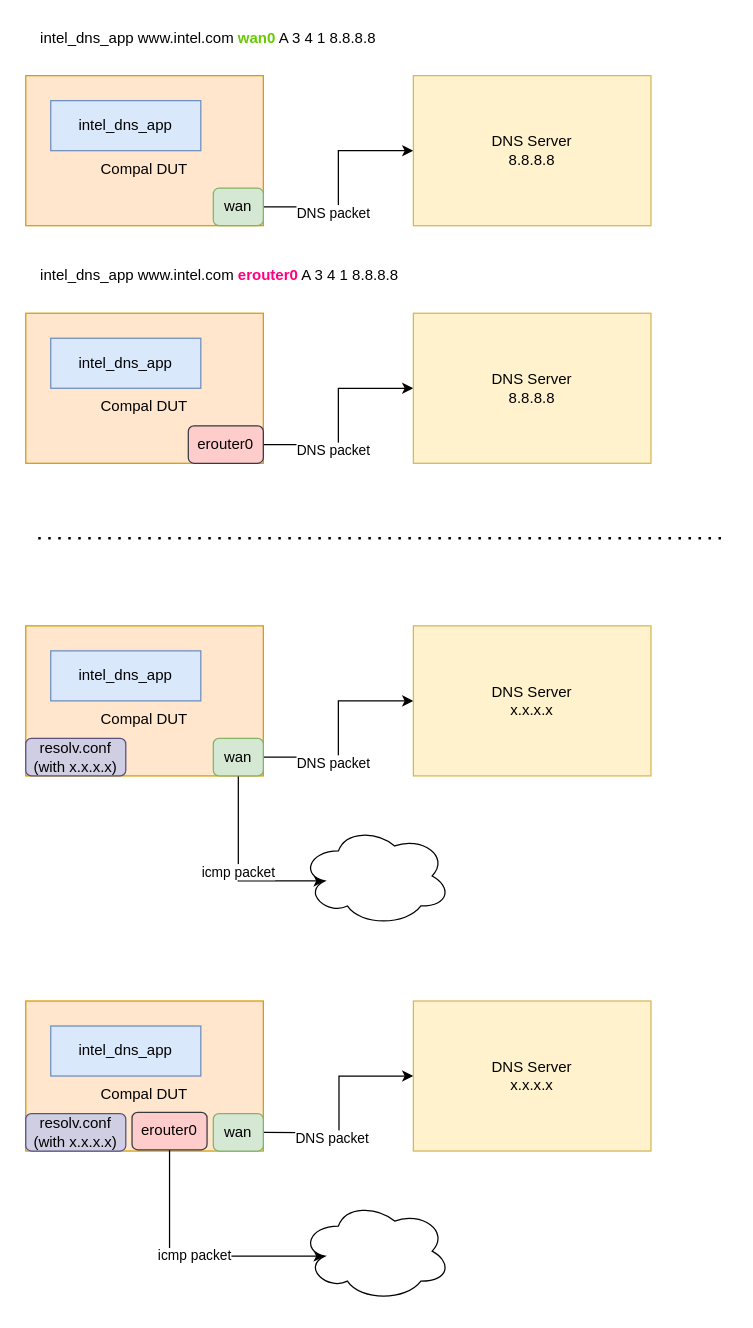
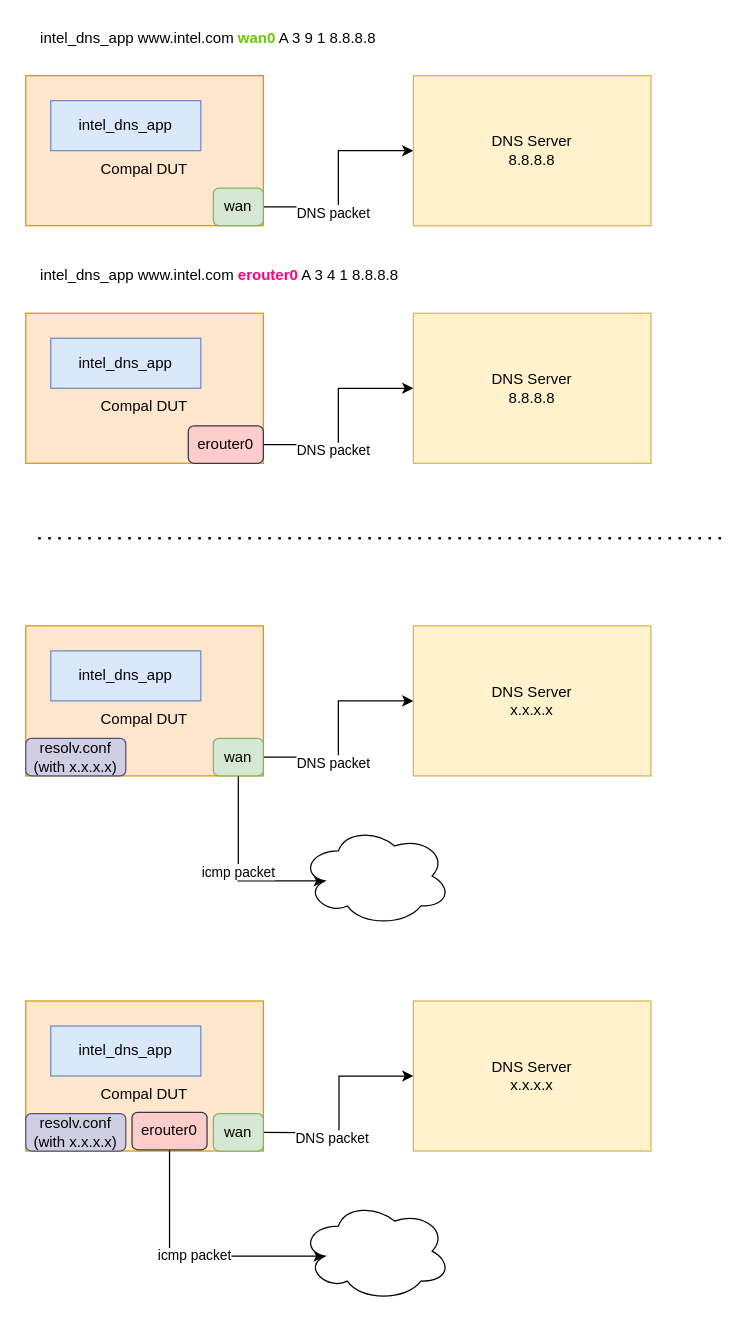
  <mxCell id="0" />
  <mxCell id="1" parent="0" />
  <mxCell id="2" value="&lt;br&gt;&lt;br&gt;Compal DUT" style="rounded=0;whiteSpace=wrap;html=1;fillColor=#ffe6cc;strokeColor=#d79b00;" vertex="1" parent="1"><mxGeometry x="20" y="60" width="190" height="120" as="geometry" /></mxCell>
  <mxCell id="3" value="intel_dns_app" style="rounded=0;whiteSpace=wrap;html=1;fillColor=#dae8fc;strokeColor=#6c8ebf;" vertex="1" parent="1"><mxGeometry x="40" y="80" width="120" height="40" as="geometry" /></mxCell>
  <mxCell id="4" style="edgeStyle=orthogonalEdgeStyle;rounded=0;orthogonalLoop=1;jettySize=auto;html=1;exitX=1;exitY=0.5;exitDx=0;exitDy=0;entryX=0;entryY=0.5;entryDx=0;entryDy=0;" edge="1" parent="1" source="6" target="7"><mxGeometry relative="1" as="geometry" /></mxCell>
  <mxCell id="5" value="DNS packet" style="edgeLabel;html=1;align=center;verticalAlign=middle;resizable=0;points=[];" vertex="1" connectable="0" parent="4"><mxGeometry x="-0.333" y="-4" relative="1" as="geometry"><mxPoint as="offset" /></mxGeometry></mxCell>
  <mxCell id="6" value="wan" style="rounded=1;whiteSpace=wrap;html=1;fillColor=#d5e8d4;strokeColor=#82b366;" vertex="1" parent="1"><mxGeometry x="170" y="150" width="40" height="30" as="geometry" /></mxCell>
  <mxCell id="7" value="DNS Server&lt;br&gt;8.8.8.8" style="rounded=0;whiteSpace=wrap;html=1;fillColor=#fff2cc;strokeColor=#d6b656;" vertex="1" parent="1"><mxGeometry x="330" y="60" width="190" height="120" as="geometry" /></mxCell>
- <mxCell id="8" value="intel_dns_app www.intel.com &lt;b&gt;&lt;font color=&quot;#66cc00&quot;&gt;wan0&lt;/font&gt;&lt;/b&gt; A 3 4 1 8.8.8.8" style="text;html=1;strokeColor=none;fillColor=none;align=left;verticalAlign=middle;whiteSpace=wrap;rounded=0;" vertex="1" parent="1"><mxGeometry x="30" y="20" width="320" height="20" as="geometry" /></mxCell>
+ <mxCell id="8" value="intel_dns_app www.intel.com &lt;b&gt;&lt;font color=&quot;#66cc00&quot;&gt;wan0&lt;/font&gt;&lt;/b&gt; A 3 9 1 8.8.8.8" style="text;html=1;strokeColor=none;fillColor=none;align=left;verticalAlign=middle;whiteSpace=wrap;rounded=0;" vertex="1" parent="1"><mxGeometry x="30" y="20" width="320" height="20" as="geometry" /></mxCell>
  <mxCell id="9" value="&lt;br&gt;&lt;br&gt;Compal DUT" style="rounded=0;whiteSpace=wrap;html=1;fillColor=#ffe6cc;strokeColor=#d79b00;" vertex="1" parent="1"><mxGeometry x="20" y="250" width="190" height="120" as="geometry" /></mxCell>
  <mxCell id="10" value="intel_dns_app" style="rounded=0;whiteSpace=wrap;html=1;fillColor=#dae8fc;strokeColor=#6c8ebf;" vertex="1" parent="1"><mxGeometry x="40" y="270" width="120" height="40" as="geometry" /></mxCell>
  <mxCell id="11" style="edgeStyle=orthogonalEdgeStyle;rounded=0;orthogonalLoop=1;jettySize=auto;html=1;exitX=1;exitY=0.5;exitDx=0;exitDy=0;entryX=0;entryY=0.5;entryDx=0;entryDy=0;" edge="1" parent="1" source="13" target="14"><mxGeometry relative="1" as="geometry" /></mxCell>
  <mxCell id="12" value="DNS packet" style="edgeLabel;html=1;align=center;verticalAlign=middle;resizable=0;points=[];" vertex="1" connectable="0" parent="11"><mxGeometry x="-0.333" y="-4" relative="1" as="geometry"><mxPoint as="offset" /></mxGeometry></mxCell>
  <mxCell id="13" value="erouter0" style="rounded=1;whiteSpace=wrap;html=1;fillColor=#ffcccc;strokeColor=#36393d;" vertex="1" parent="1"><mxGeometry x="150" y="340" width="60" height="30" as="geometry" /></mxCell>
  <mxCell id="14" value="DNS Server&lt;br&gt;8.8.8.8" style="rounded=0;whiteSpace=wrap;html=1;fillColor=#fff2cc;strokeColor=#d6b656;" vertex="1" parent="1"><mxGeometry x="330" y="250" width="190" height="120" as="geometry" /></mxCell>
  <mxCell id="15" value="intel_dns_app www.intel.com &lt;b&gt;&lt;font color=&quot;#ff0080&quot;&gt;erouter0&lt;/font&gt;&lt;/b&gt; A 3 4 1 8.8.8.8" style="text;html=1;strokeColor=none;fillColor=none;align=left;verticalAlign=middle;whiteSpace=wrap;rounded=0;" vertex="1" parent="1"><mxGeometry x="30" y="210" width="320" height="20" as="geometry" /></mxCell>
  <mxCell id="16" value="" style="endArrow=none;dashed=1;html=1;dashPattern=1 3;strokeWidth=2;" edge="1" parent="1"><mxGeometry width="50" height="50" relative="1" as="geometry"><mxPoint x="30" y="430" as="sourcePoint" /><mxPoint x="580" y="430" as="targetPoint" /></mxGeometry></mxCell>
  <mxCell id="17" value="&lt;br&gt;&lt;br&gt;Compal DUT" style="rounded=0;whiteSpace=wrap;html=1;fillColor=#ffe6cc;strokeColor=#d79b00;" vertex="1" parent="1"><mxGeometry x="20" y="500" width="190" height="120" as="geometry" /></mxCell>
  <mxCell id="18" value="intel_dns_app" style="rounded=0;whiteSpace=wrap;html=1;fillColor=#dae8fc;strokeColor=#6c8ebf;" vertex="1" parent="1"><mxGeometry x="40" y="520" width="120" height="40" as="geometry" /></mxCell>
  <mxCell id="19" style="edgeStyle=orthogonalEdgeStyle;rounded=0;orthogonalLoop=1;jettySize=auto;html=1;exitX=1;exitY=0.5;exitDx=0;exitDy=0;entryX=0;entryY=0.5;entryDx=0;entryDy=0;" edge="1" parent="1" source="22" target="23"><mxGeometry relative="1" as="geometry" /></mxCell>
  <mxCell id="20" value="DNS packet" style="edgeLabel;html=1;align=center;verticalAlign=middle;resizable=0;points=[];" vertex="1" connectable="0" parent="19"><mxGeometry x="-0.333" y="-4" relative="1" as="geometry"><mxPoint as="offset" /></mxGeometry></mxCell>
  <mxCell id="21" value="icmp packet" style="edgeStyle=orthogonalEdgeStyle;rounded=0;orthogonalLoop=1;jettySize=auto;html=1;exitX=0.5;exitY=1;exitDx=0;exitDy=0;entryX=0.16;entryY=0.55;entryDx=0;entryDy=0;entryPerimeter=0;" edge="1" parent="1" source="22" target="24"><mxGeometry relative="1" as="geometry"><Array as="points"><mxPoint x="190" y="704" /></Array></mxGeometry></mxCell>
  <mxCell id="22" value="wan" style="rounded=1;whiteSpace=wrap;html=1;fillColor=#d5e8d4;strokeColor=#82b366;" vertex="1" parent="1"><mxGeometry x="170" y="590" width="40" height="30" as="geometry" /></mxCell>
  <mxCell id="23" value="DNS Server&lt;br&gt;x.x.x.x" style="rounded=0;whiteSpace=wrap;html=1;fillColor=#fff2cc;strokeColor=#d6b656;" vertex="1" parent="1"><mxGeometry x="330" y="500" width="190" height="120" as="geometry" /></mxCell>
  <mxCell id="24" value="" style="ellipse;shape=cloud;whiteSpace=wrap;html=1;align=left;" vertex="1" parent="1"><mxGeometry x="240" y="660" width="120" height="80" as="geometry" /></mxCell>
  <mxCell id="25" value="resolv.conf (with x.x.x.x)" style="rounded=1;whiteSpace=wrap;html=1;fillColor=#d0cee2;strokeColor=#56517e;" vertex="1" parent="1"><mxGeometry x="20" y="590" width="80" height="30" as="geometry" /></mxCell>
  <mxCell id="26" value="&lt;br&gt;&lt;br&gt;Compal DUT" style="rounded=0;whiteSpace=wrap;html=1;fillColor=#ffe6cc;strokeColor=#d79b00;" vertex="1" parent="1"><mxGeometry x="20" y="800" width="190" height="120" as="geometry" /></mxCell>
  <mxCell id="27" value="intel_dns_app" style="rounded=0;whiteSpace=wrap;html=1;fillColor=#dae8fc;strokeColor=#6c8ebf;" vertex="1" parent="1"><mxGeometry x="40" y="820" width="120" height="40" as="geometry" /></mxCell>
  <mxCell id="28" style="edgeStyle=orthogonalEdgeStyle;rounded=0;orthogonalLoop=1;jettySize=auto;html=1;exitX=1;exitY=0.5;exitDx=0;exitDy=0;entryX=0;entryY=0.5;entryDx=0;entryDy=0;" edge="1" parent="1" target="31"><mxGeometry relative="1" as="geometry"><mxPoint x="210" y="905" as="sourcePoint" /></mxGeometry></mxCell>
  <mxCell id="29" value="DNS packet" style="edgeLabel;html=1;align=center;verticalAlign=middle;resizable=0;points=[];" vertex="1" connectable="0" parent="28"><mxGeometry x="-0.333" y="-4" relative="1" as="geometry"><mxPoint as="offset" /></mxGeometry></mxCell>
  <mxCell id="30" value="icmp packet" style="edgeStyle=orthogonalEdgeStyle;rounded=0;orthogonalLoop=1;jettySize=auto;html=1;exitX=0.5;exitY=1;exitDx=0;exitDy=0;entryX=0.16;entryY=0.55;entryDx=0;entryDy=0;entryPerimeter=0;" edge="1" parent="1" source="34" target="32"><mxGeometry relative="1" as="geometry"><Array as="points"><mxPoint x="135" y="1004" /></Array><mxPoint x="190" y="920" as="sourcePoint" /></mxGeometry></mxCell>
  <mxCell id="31" value="DNS Server&lt;br&gt;x.x.x.x" style="rounded=0;whiteSpace=wrap;html=1;fillColor=#fff2cc;strokeColor=#d6b656;" vertex="1" parent="1"><mxGeometry x="330" y="800" width="190" height="120" as="geometry" /></mxCell>
  <mxCell id="32" value="" style="ellipse;shape=cloud;whiteSpace=wrap;html=1;align=left;" vertex="1" parent="1"><mxGeometry x="240" y="960" width="120" height="80" as="geometry" /></mxCell>
  <mxCell id="33" value="resolv.conf (with x.x.x.x)" style="rounded=1;whiteSpace=wrap;html=1;fillColor=#d0cee2;strokeColor=#56517e;" vertex="1" parent="1"><mxGeometry x="20" y="890" width="80" height="30" as="geometry" /></mxCell>
  <mxCell id="34" value="erouter0" style="rounded=1;whiteSpace=wrap;html=1;fillColor=#ffcccc;strokeColor=#36393d;" vertex="1" parent="1"><mxGeometry x="105" y="889" width="60" height="30" as="geometry" /></mxCell>
  <mxCell id="35" value="wan" style="rounded=1;whiteSpace=wrap;html=1;fillColor=#d5e8d4;strokeColor=#82b366;" vertex="1" parent="1"><mxGeometry x="170" y="890" width="40" height="30" as="geometry" /></mxCell>
